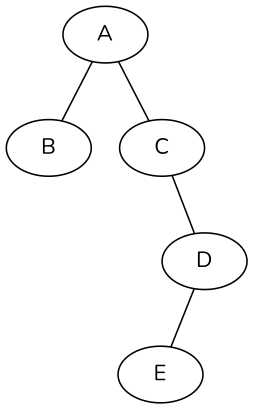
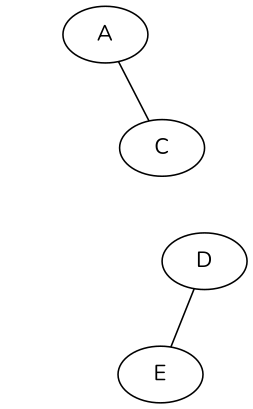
  graph {
    fontname=Nunito
    node [fontname=Nunito]
    edge [fontname=Nunito]
    A
-   B
    C
    E
    D
-   A -- B
    A -- C
    C -- E [style=invis]
-   C -- D
    D -- E
  }
